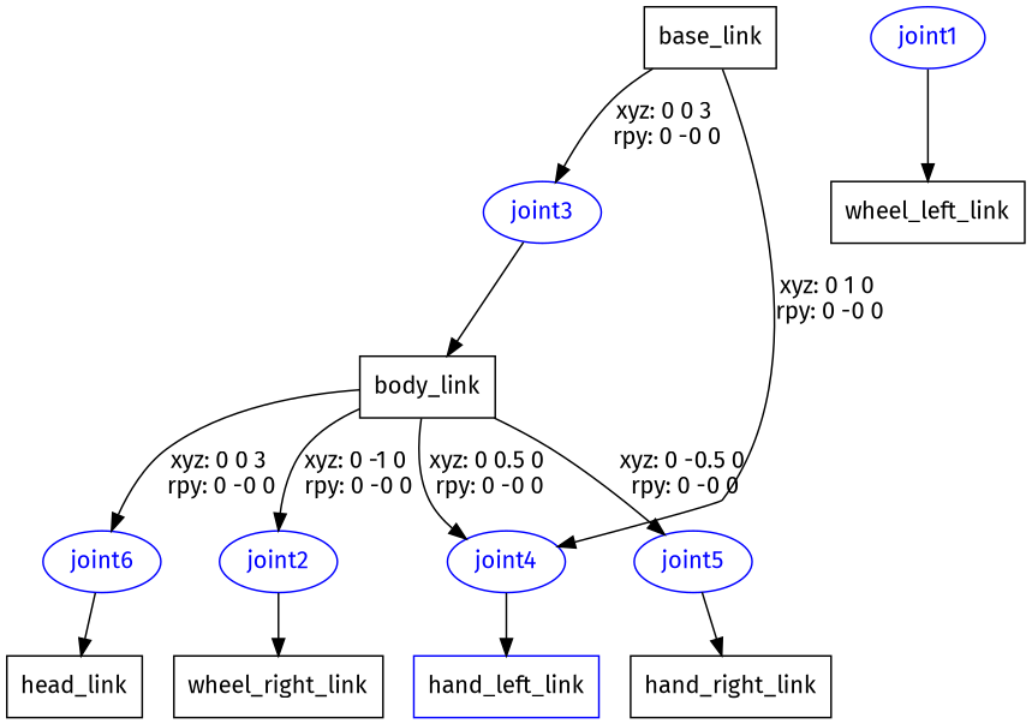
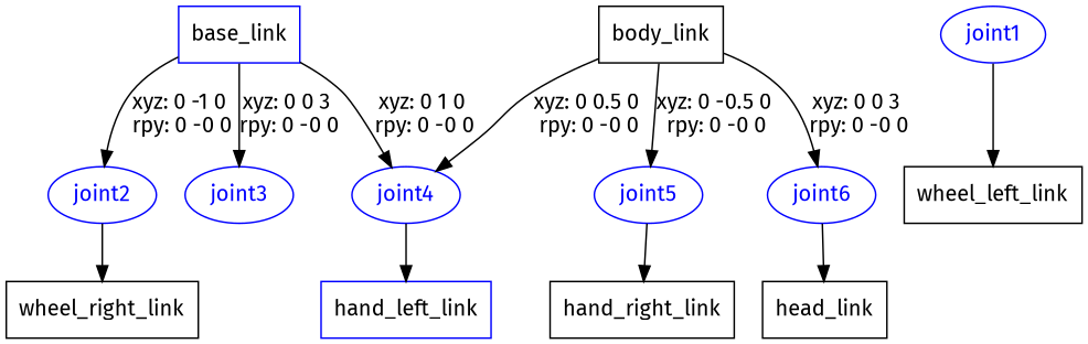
  digraph {
    fontname="Fira Sans"
    node [fontname="Fira Sans" shape=box color=blue]
    edge [fontname="Fira Sans"]
-   n1 [label=base_link color=""]
+   n1 [label=base_link]
    joint2 [fontcolor=blue shape=ellipse]
    joint3 [fontcolor=blue shape=ellipse]
    joint4 [fontcolor=blue shape=ellipse]
    joint1 [fontcolor=blue shape=ellipse]
    n6 [label=wheel_left_link color=""]
    n7 [label=wheel_right_link color=""]
    n8 [label=body_link color=""]
    joint5 [fontcolor=blue shape=ellipse]
    joint6 [fontcolor=blue shape=ellipse]
    n11 [label=hand_left_link]
    n12 [label=hand_right_link color=""]
    n13 [label=head_link color=""]
-   n8 -> joint2 [label="xyz: 0 -1 0 \nrpy: 0 -0 0"]
+   n1 -> joint2 [label="xyz: 0 -1 0 \nrpy: 0 -0 0"]
    n1 -> joint3 [label="xyz: 0 0 3 \nrpy: 0 -0 0"]
    n1 -> joint4 [label="xyz: 0 1 0 \nrpy: 0 -0 0"]
    joint2 -> n7
-   joint3 -> n8
    joint4 -> n11
    joint1 -> n6
    n8 -> joint4 [label="xyz: 0 0.5 0 \nrpy: 0 -0 0"]
    n8 -> joint5 [label="xyz: 0 -0.5 0 \nrpy: 0 -0 0"]
    n8 -> joint6 [label="xyz: 0 0 3 \nrpy: 0 -0 0"]
    joint5 -> n12
    joint6 -> n13
  }
